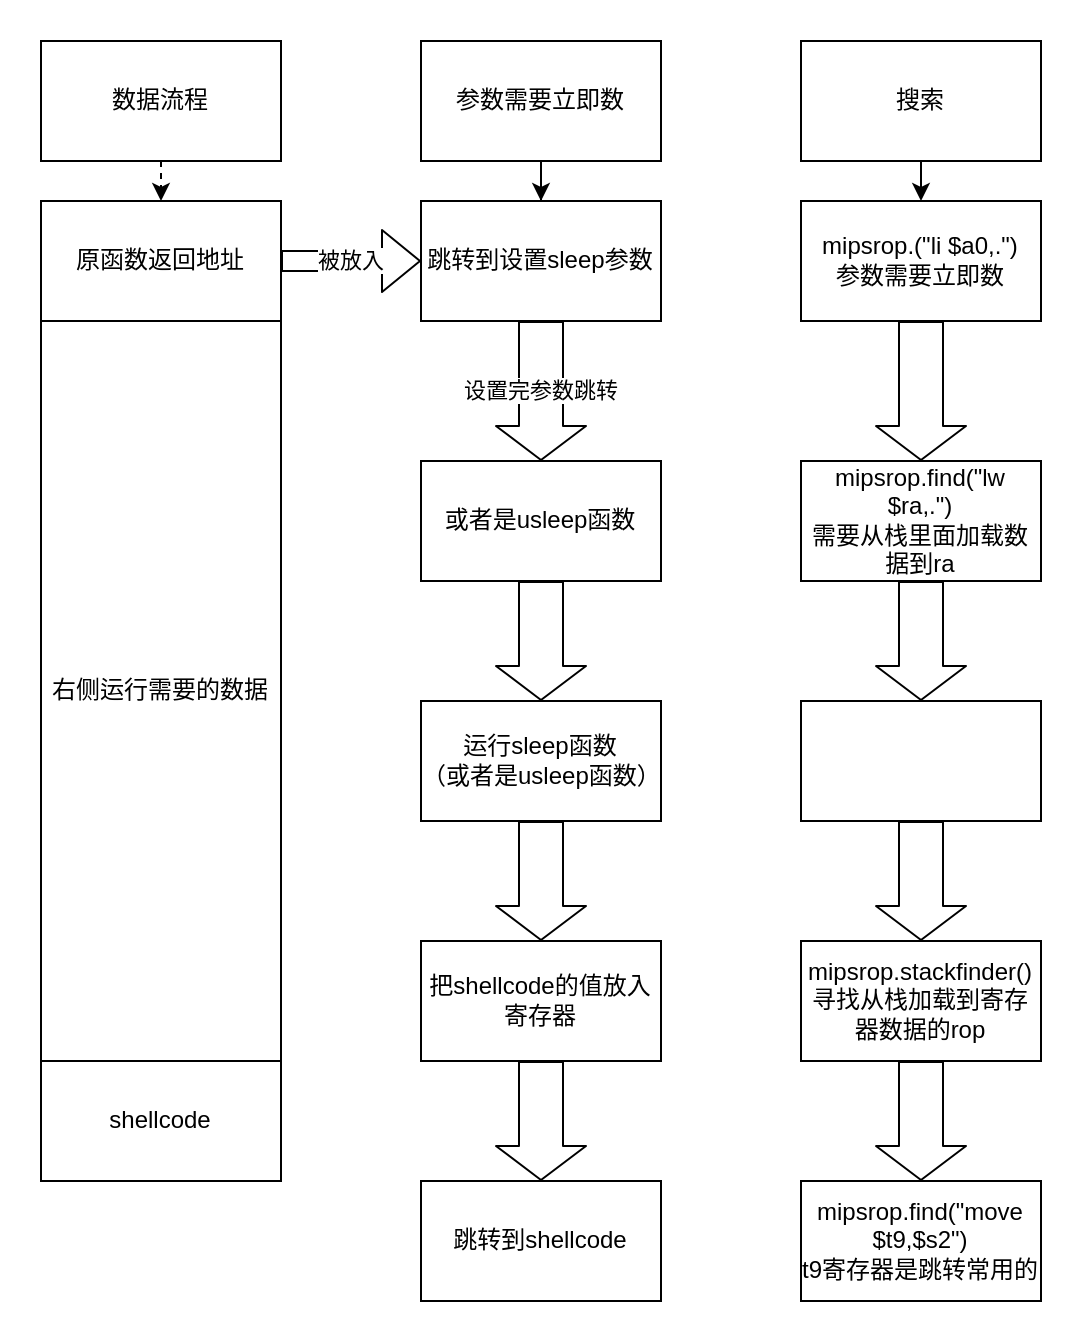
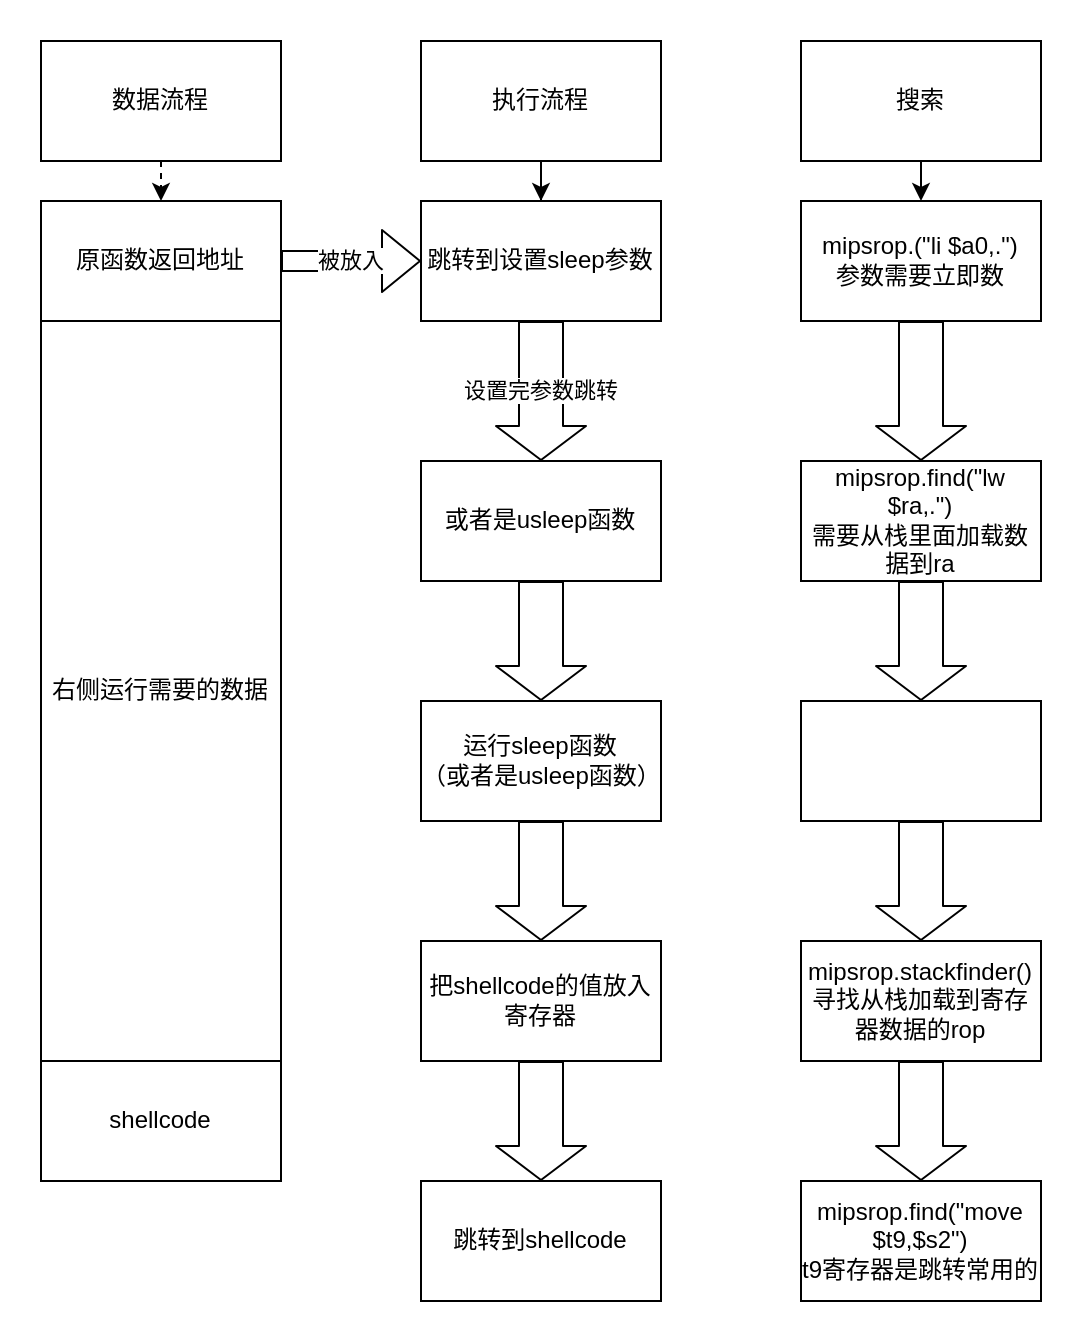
  <mxCell id="0" />
  <mxCell id="1" parent="0" />
  <mxCell id="2" value="原函数返回地址" style="rounded=0;whiteSpace=wrap;html=1;" vertex="1" parent="1"><mxGeometry x="20" y="100" width="120" height="60" as="geometry" /></mxCell>
  <mxCell id="3" value="跳转到设置sleep参数" style="rounded=0;whiteSpace=wrap;html=1;" vertex="1" parent="1"><mxGeometry x="210" y="100" width="120" height="60" as="geometry" /></mxCell>
  <mxCell id="4" value="被放入" style="shape=flexArrow;endArrow=classic;html=1;exitX=1;exitY=0.5;exitDx=0;exitDy=0;entryX=0;entryY=0.5;entryDx=0;entryDy=0;" edge="1" parent="1" source="2" target="3"><mxGeometry width="50" height="50" relative="1" as="geometry"><mxPoint x="150" y="160" as="sourcePoint" /><mxPoint x="200" y="110" as="targetPoint" /></mxGeometry></mxCell>
  <mxCell id="5" value="或者是usleep函数" style="rounded=0;whiteSpace=wrap;html=1;" vertex="1" parent="1"><mxGeometry x="210" y="230" width="120" height="60" as="geometry" /></mxCell>
  <mxCell id="6" value="设置完参数跳转" style="shape=flexArrow;endArrow=classic;html=1;exitX=0.5;exitY=1;exitDx=0;exitDy=0;endWidth=22;endSize=5.33;width=22;" edge="1" parent="1" source="3" target="5"><mxGeometry width="50" height="50" relative="1" as="geometry"><mxPoint x="0" y="310" as="sourcePoint" /><mxPoint x="50" y="260" as="targetPoint" /></mxGeometry></mxCell>
  <mxCell id="7" value="运行sleep函数&lt;br&gt;（或者是usleep函数）" style="rounded=0;whiteSpace=wrap;html=1;" vertex="1" parent="1"><mxGeometry x="210" y="350" width="120" height="60" as="geometry" /></mxCell>
  <mxCell id="8" value="" style="shape=flexArrow;endArrow=classic;html=1;exitX=0.5;exitY=1;exitDx=0;exitDy=0;endWidth=22;endSize=5.33;width=22;entryX=0.5;entryY=0;entryDx=0;entryDy=0;" edge="1" parent="1" source="5" target="7"><mxGeometry width="50" height="50" relative="1" as="geometry"><mxPoint x="280" y="170" as="sourcePoint" /><mxPoint x="280" y="240" as="targetPoint" /></mxGeometry></mxCell>
  <mxCell id="9" value="把shellcode的值放入寄存器" style="rounded=0;whiteSpace=wrap;html=1;" vertex="1" parent="1"><mxGeometry x="210" y="470" width="120" height="60" as="geometry" /></mxCell>
  <mxCell id="10" value="" style="shape=flexArrow;endArrow=classic;html=1;exitX=0.5;exitY=1;exitDx=0;exitDy=0;endWidth=22;endSize=5.33;width=22;entryX=0.5;entryY=0;entryDx=0;entryDy=0;" edge="1" parent="1" target="9"><mxGeometry width="50" height="50" relative="1" as="geometry"><mxPoint x="270" y="410" as="sourcePoint" /><mxPoint x="280" y="360" as="targetPoint" /></mxGeometry></mxCell>
  <mxCell id="11" value="跳转到shellcode" style="rounded=0;whiteSpace=wrap;html=1;" vertex="1" parent="1"><mxGeometry x="210" y="590" width="120" height="60" as="geometry" /></mxCell>
  <mxCell id="12" value="" style="shape=flexArrow;endArrow=classic;html=1;exitX=0.5;exitY=1;exitDx=0;exitDy=0;endWidth=22;endSize=5.33;width=22;entryX=0.5;entryY=0;entryDx=0;entryDy=0;" edge="1" parent="1" target="11"><mxGeometry width="50" height="50" relative="1" as="geometry"><mxPoint x="270" y="530" as="sourcePoint" /><mxPoint x="280" y="480" as="targetPoint" /></mxGeometry></mxCell>
  <mxCell id="13" style="edgeStyle=orthogonalEdgeStyle;rounded=0;orthogonalLoop=1;jettySize=auto;html=1;" edge="1" parent="1" source="14" target="3"><mxGeometry relative="1" as="geometry" /></mxCell>
- <mxCell id="14" value="参数需要立即数" style="rounded=0;whiteSpace=wrap;html=1;" vertex="1" parent="1"><mxGeometry x="210" y="20" width="120" height="60" as="geometry" /></mxCell>
+ <mxCell id="14" value="执行流程" style="rounded=0;whiteSpace=wrap;html=1;" vertex="1" parent="1"><mxGeometry x="210" y="20" width="120" height="60" as="geometry" /></mxCell>
  <mxCell id="15" style="edgeStyle=orthogonalEdgeStyle;rounded=0;orthogonalLoop=1;jettySize=auto;html=1;exitX=0.5;exitY=1;exitDx=0;exitDy=0;entryX=0.5;entryY=0;entryDx=0;entryDy=0;dashed=1;" edge="1" parent="1" source="16" target="2"><mxGeometry relative="1" as="geometry" /></mxCell>
  <mxCell id="16" value="数据流程" style="rounded=0;whiteSpace=wrap;html=1;" vertex="1" parent="1"><mxGeometry x="20" y="20" width="120" height="60" as="geometry" /></mxCell>
  <mxCell id="17" value="右侧运行需要的数据" style="rounded=0;whiteSpace=wrap;html=1;" vertex="1" parent="1"><mxGeometry x="20" y="160" width="120" height="370" as="geometry" /></mxCell>
  <mxCell id="18" value="shellcode" style="rounded=0;whiteSpace=wrap;html=1;" vertex="1" parent="1"><mxGeometry x="20" y="530" width="120" height="60" as="geometry" /></mxCell>
  <mxCell id="19" style="edgeStyle=orthogonalEdgeStyle;rounded=0;orthogonalLoop=1;jettySize=auto;html=1;exitX=0.5;exitY=1;exitDx=0;exitDy=0;entryX=0.5;entryY=0;entryDx=0;entryDy=0;" edge="1" parent="1" source="20" target="21"><mxGeometry relative="1" as="geometry" /></mxCell>
  <mxCell id="20" value="搜索" style="rounded=0;whiteSpace=wrap;html=1;" vertex="1" parent="1"><mxGeometry x="400" y="20" width="120" height="60" as="geometry" /></mxCell>
  <mxCell id="21" value="mipsrop.(&quot;li $a0,.&quot;)&lt;br&gt;参数需要立即数" style="rounded=0;whiteSpace=wrap;html=1;" vertex="1" parent="1"><mxGeometry x="400" y="100" width="120" height="60" as="geometry" /></mxCell>
  <mxCell id="22" value="mipsrop.find(&quot;lw $ra,.&quot;)&lt;br&gt;需要从栈里面加载数据到ra" style="rounded=0;whiteSpace=wrap;html=1;" vertex="1" parent="1"><mxGeometry x="400" y="230" width="120" height="60" as="geometry" /></mxCell>
  <mxCell id="23" value="" style="shape=flexArrow;endArrow=classic;html=1;endWidth=22;endSize=5.33;width=22;entryX=0.5;entryY=0;entryDx=0;entryDy=0;" edge="1" parent="1" source="21" target="22"><mxGeometry width="50" height="50" relative="1" as="geometry"><mxPoint x="280" y="420" as="sourcePoint" /><mxPoint x="280" y="480" as="targetPoint" /></mxGeometry></mxCell>
  <mxCell id="24" value="" style="rounded=0;whiteSpace=wrap;html=1;" vertex="1" parent="1"><mxGeometry x="400" y="350" width="120" height="60" as="geometry" /></mxCell>
  <mxCell id="25" value="" style="shape=flexArrow;endArrow=classic;html=1;endWidth=22;endSize=5.33;width=22;entryX=0.5;entryY=0;entryDx=0;entryDy=0;" edge="1" parent="1" target="24"><mxGeometry width="50" height="50" relative="1" as="geometry"><mxPoint x="460" y="290" as="sourcePoint" /><mxPoint x="290" y="600" as="targetPoint" /></mxGeometry></mxCell>
  <mxCell id="26" value="mipsrop.stackfinder()&lt;br&gt;寻找从栈加载到寄存器数据的rop" style="rounded=0;whiteSpace=wrap;html=1;" vertex="1" parent="1"><mxGeometry x="400" y="470" width="120" height="60" as="geometry" /></mxCell>
  <mxCell id="27" value="" style="shape=flexArrow;endArrow=classic;html=1;endWidth=22;endSize=5.33;width=22;entryX=0.5;entryY=0;entryDx=0;entryDy=0;" edge="1" parent="1" target="26"><mxGeometry width="50" height="50" relative="1" as="geometry"><mxPoint x="460" y="410" as="sourcePoint" /><mxPoint x="290" y="720" as="targetPoint" /></mxGeometry></mxCell>
  <mxCell id="28" value="mipsrop.find(&quot;move $t9,$s2&quot;)&lt;br&gt;t9寄存器是跳转常用的" style="rounded=0;whiteSpace=wrap;html=1;" vertex="1" parent="1"><mxGeometry x="400" y="590" width="120" height="60" as="geometry" /></mxCell>
  <mxCell id="29" value="" style="shape=flexArrow;endArrow=classic;html=1;endWidth=22;endSize=5.33;width=22;entryX=0.5;entryY=0;entryDx=0;entryDy=0;" edge="1" parent="1" target="28"><mxGeometry width="50" height="50" relative="1" as="geometry"><mxPoint x="460" y="530" as="sourcePoint" /><mxPoint x="290" y="840" as="targetPoint" /></mxGeometry></mxCell>
